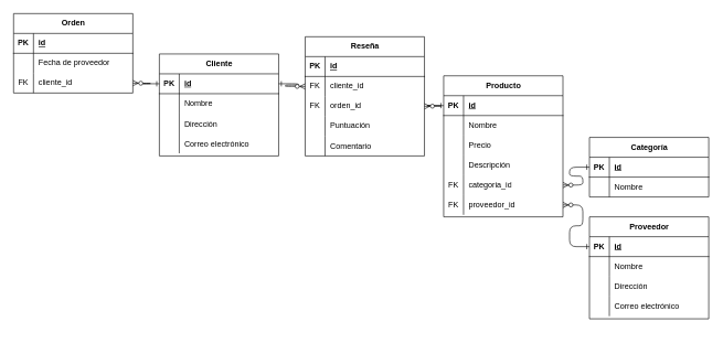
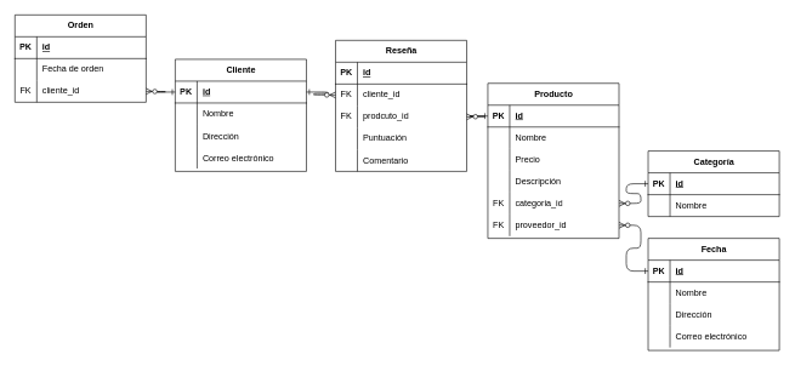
  <mxCell id="0" />
  <mxCell id="1" parent="0" />
  <mxCell id="2" value="" style="edgeStyle=entityRelationEdgeStyle;endArrow=ERzeroToMany;startArrow=ERone;endFill=1;startFill=0;exitX=0;exitY=0.5;exitDx=0;exitDy=0;entryX=1;entryY=0.5;entryDx=0;entryDy=0;" edge="1" parent="1" source="14" target="10"><mxGeometry width="100" height="100" relative="1" as="geometry"><mxPoint x="116" y="191" as="sourcePoint" /><mxPoint x="116" y="381" as="targetPoint" /><Array as="points"><mxPoint x="229" y="126" /><mxPoint x="218" y="125" /></Array></mxGeometry></mxCell>
  <mxCell id="3" value="Orden" style="shape=table;startSize=30;container=1;collapsible=1;childLayout=tableLayout;fixedRows=1;rowLines=0;fontStyle=1;align=center;resizeLast=1;html=1;" vertex="1" parent="1"><mxGeometry x="20" y="20" width="180" height="120" as="geometry" /></mxCell>
  <mxCell id="4" value="" style="shape=tableRow;horizontal=0;startSize=0;swimlaneHead=0;swimlaneBody=0;fillColor=none;collapsible=0;dropTarget=0;points=[[0,0.5],[1,0.5]];portConstraint=eastwest;top=0;left=0;right=0;bottom=1;" vertex="1" parent="3"><mxGeometry y="30" width="180" height="30" as="geometry" /></mxCell>
  <mxCell id="5" value="PK" style="shape=partialRectangle;connectable=0;fillColor=none;top=0;left=0;bottom=0;right=0;fontStyle=1;overflow=hidden;whiteSpace=wrap;html=1;" vertex="1" parent="4"><mxGeometry width="30" height="30" as="geometry"><mxRectangle width="30" height="30" as="alternateBounds" /></mxGeometry></mxCell>
  <mxCell id="6" value="id" style="shape=partialRectangle;connectable=0;fillColor=none;top=0;left=0;bottom=0;right=0;align=left;spacingLeft=6;fontStyle=5;overflow=hidden;whiteSpace=wrap;html=1;" vertex="1" parent="4"><mxGeometry x="30" width="150" height="30" as="geometry"><mxRectangle width="150" height="30" as="alternateBounds" /></mxGeometry></mxCell>
  <mxCell id="7" value="" style="shape=tableRow;horizontal=0;startSize=0;swimlaneHead=0;swimlaneBody=0;fillColor=none;collapsible=0;dropTarget=0;points=[[0,0.5],[1,0.5]];portConstraint=eastwest;top=0;left=0;right=0;bottom=0;" vertex="1" parent="3"><mxGeometry y="60" width="180" height="30" as="geometry" /></mxCell>
  <mxCell id="8" value="" style="shape=partialRectangle;connectable=0;fillColor=none;top=0;left=0;bottom=0;right=0;editable=1;overflow=hidden;whiteSpace=wrap;html=1;" vertex="1" parent="7"><mxGeometry width="30" height="30" as="geometry"><mxRectangle width="30" height="30" as="alternateBounds" /></mxGeometry></mxCell>
- <mxCell id="9" value="Fecha de proveedor" style="shape=partialRectangle;connectable=0;fillColor=none;top=0;left=0;bottom=0;right=0;align=left;spacingLeft=6;overflow=hidden;whiteSpace=wrap;html=1;" vertex="1" parent="7"><mxGeometry x="30" width="150" height="30" as="geometry"><mxRectangle width="150" height="30" as="alternateBounds" /></mxGeometry></mxCell>
+ <mxCell id="9" value="Fecha de orden" style="shape=partialRectangle;connectable=0;fillColor=none;top=0;left=0;bottom=0;right=0;align=left;spacingLeft=6;overflow=hidden;whiteSpace=wrap;html=1;" vertex="1" parent="7"><mxGeometry x="30" width="150" height="30" as="geometry"><mxRectangle width="150" height="30" as="alternateBounds" /></mxGeometry></mxCell>
  <mxCell id="10" value="" style="shape=tableRow;horizontal=0;startSize=0;swimlaneHead=0;swimlaneBody=0;fillColor=none;collapsible=0;dropTarget=0;points=[[0,0.5],[1,0.5]];portConstraint=eastwest;top=0;left=0;right=0;bottom=0;" vertex="1" parent="3"><mxGeometry y="90" width="180" height="30" as="geometry" /></mxCell>
  <mxCell id="11" value="FK" style="shape=partialRectangle;connectable=0;fillColor=none;top=0;left=0;bottom=0;right=0;fontStyle=0;overflow=hidden;whiteSpace=wrap;html=1;" vertex="1" parent="10"><mxGeometry width="30" height="30" as="geometry"><mxRectangle width="30" height="30" as="alternateBounds" /></mxGeometry></mxCell>
  <mxCell id="12" value="cliente_id" style="shape=partialRectangle;connectable=0;fillColor=none;top=0;left=0;bottom=0;right=0;align=left;spacingLeft=6;fontStyle=0;overflow=hidden;whiteSpace=wrap;html=1;" vertex="1" parent="10"><mxGeometry x="30" width="150" height="30" as="geometry"><mxRectangle width="150" height="30" as="alternateBounds" /></mxGeometry></mxCell>
  <mxCell id="13" value="Cliente" style="shape=table;startSize=30;container=1;collapsible=1;childLayout=tableLayout;fixedRows=1;rowLines=0;fontStyle=1;align=center;resizeLast=1;html=1;" vertex="1" parent="1"><mxGeometry x="240" y="81" width="180" height="154" as="geometry" /></mxCell>
  <mxCell id="14" value="" style="shape=tableRow;horizontal=0;startSize=0;swimlaneHead=0;swimlaneBody=0;fillColor=none;collapsible=0;dropTarget=0;points=[[0,0.5],[1,0.5]];portConstraint=eastwest;top=0;left=0;right=0;bottom=1;" vertex="1" parent="13"><mxGeometry y="30" width="180" height="30" as="geometry" /></mxCell>
  <mxCell id="15" value="PK" style="shape=partialRectangle;connectable=0;fillColor=none;top=0;left=0;bottom=0;right=0;fontStyle=1;overflow=hidden;whiteSpace=wrap;html=1;" vertex="1" parent="14"><mxGeometry width="30" height="30" as="geometry"><mxRectangle width="30" height="30" as="alternateBounds" /></mxGeometry></mxCell>
  <mxCell id="16" value="id" style="shape=partialRectangle;connectable=0;fillColor=none;top=0;left=0;bottom=0;right=0;align=left;spacingLeft=6;fontStyle=5;overflow=hidden;whiteSpace=wrap;html=1;" vertex="1" parent="14"><mxGeometry x="30" width="150" height="30" as="geometry"><mxRectangle width="150" height="30" as="alternateBounds" /></mxGeometry></mxCell>
  <mxCell id="17" value="" style="shape=tableRow;horizontal=0;startSize=0;swimlaneHead=0;swimlaneBody=0;fillColor=none;collapsible=0;dropTarget=0;points=[[0,0.5],[1,0.5]];portConstraint=eastwest;top=0;left=0;right=0;bottom=0;" vertex="1" parent="13"><mxGeometry y="60" width="180" height="30" as="geometry" /></mxCell>
  <mxCell id="18" value="" style="shape=partialRectangle;connectable=0;fillColor=none;top=0;left=0;bottom=0;right=0;editable=1;overflow=hidden;whiteSpace=wrap;html=1;" vertex="1" parent="17"><mxGeometry width="30" height="30" as="geometry"><mxRectangle width="30" height="30" as="alternateBounds" /></mxGeometry></mxCell>
  <mxCell id="19" value="Nombre" style="shape=partialRectangle;connectable=0;fillColor=none;top=0;left=0;bottom=0;right=0;align=left;spacingLeft=6;overflow=hidden;whiteSpace=wrap;html=1;" vertex="1" parent="17"><mxGeometry x="30" width="150" height="30" as="geometry"><mxRectangle width="150" height="30" as="alternateBounds" /></mxGeometry></mxCell>
  <mxCell id="20" value="" style="shape=tableRow;horizontal=0;startSize=0;swimlaneHead=0;swimlaneBody=0;fillColor=none;collapsible=0;dropTarget=0;points=[[0,0.5],[1,0.5]];portConstraint=eastwest;top=0;left=0;right=0;bottom=0;" vertex="1" parent="13"><mxGeometry y="90" width="180" height="30" as="geometry" /></mxCell>
  <mxCell id="21" value="" style="shape=partialRectangle;connectable=0;fillColor=none;top=0;left=0;bottom=0;right=0;editable=1;overflow=hidden;" vertex="1" parent="20"><mxGeometry width="30" height="30" as="geometry"><mxRectangle width="30" height="30" as="alternateBounds" /></mxGeometry></mxCell>
  <mxCell id="22" value="Dirección" style="shape=partialRectangle;connectable=0;fillColor=none;top=0;left=0;bottom=0;right=0;align=left;spacingLeft=6;overflow=hidden;" vertex="1" parent="20"><mxGeometry x="30" width="150" height="30" as="geometry"><mxRectangle width="150" height="30" as="alternateBounds" /></mxGeometry></mxCell>
  <mxCell id="23" value="" style="shape=tableRow;horizontal=0;startSize=0;swimlaneHead=0;swimlaneBody=0;fillColor=none;collapsible=0;dropTarget=0;points=[[0,0.5],[1,0.5]];portConstraint=eastwest;top=0;left=0;right=0;bottom=0;" vertex="1" parent="13"><mxGeometry y="120" width="180" height="30" as="geometry" /></mxCell>
  <mxCell id="24" value="" style="shape=partialRectangle;connectable=0;fillColor=none;top=0;left=0;bottom=0;right=0;editable=1;overflow=hidden;" vertex="1" parent="23"><mxGeometry width="30" height="30" as="geometry"><mxRectangle width="30" height="30" as="alternateBounds" /></mxGeometry></mxCell>
  <mxCell id="25" value="Correo electrónico" style="shape=partialRectangle;connectable=0;fillColor=none;top=0;left=0;bottom=0;right=0;align=left;spacingLeft=6;overflow=hidden;" vertex="1" parent="23"><mxGeometry x="30" width="150" height="30" as="geometry"><mxRectangle width="150" height="30" as="alternateBounds" /></mxGeometry></mxCell>
  <mxCell id="26" value="Reseña" style="shape=table;startSize=30;container=1;collapsible=1;childLayout=tableLayout;fixedRows=1;rowLines=0;fontStyle=1;align=center;resizeLast=1;html=1;" vertex="1" parent="1"><mxGeometry x="460" y="55" width="180" height="180" as="geometry" /></mxCell>
  <mxCell id="27" value="" style="shape=tableRow;horizontal=0;startSize=0;swimlaneHead=0;swimlaneBody=0;fillColor=none;collapsible=0;dropTarget=0;points=[[0,0.5],[1,0.5]];portConstraint=eastwest;top=0;left=0;right=0;bottom=1;" vertex="1" parent="26"><mxGeometry y="30" width="180" height="30" as="geometry" /></mxCell>
  <mxCell id="28" value="PK" style="shape=partialRectangle;connectable=0;fillColor=none;top=0;left=0;bottom=0;right=0;fontStyle=1;overflow=hidden;whiteSpace=wrap;html=1;" vertex="1" parent="27"><mxGeometry width="30" height="30" as="geometry"><mxRectangle width="30" height="30" as="alternateBounds" /></mxGeometry></mxCell>
  <mxCell id="29" value="id" style="shape=partialRectangle;connectable=0;fillColor=none;top=0;left=0;bottom=0;right=0;align=left;spacingLeft=6;fontStyle=5;overflow=hidden;whiteSpace=wrap;html=1;" vertex="1" parent="27"><mxGeometry x="30" width="150" height="30" as="geometry"><mxRectangle width="150" height="30" as="alternateBounds" /></mxGeometry></mxCell>
  <mxCell id="30" value="" style="shape=tableRow;horizontal=0;startSize=0;swimlaneHead=0;swimlaneBody=0;fillColor=none;collapsible=0;dropTarget=0;points=[[0,0.5],[1,0.5]];portConstraint=eastwest;top=0;left=0;right=0;bottom=0;" vertex="1" parent="26"><mxGeometry y="60" width="180" height="30" as="geometry" /></mxCell>
  <mxCell id="31" value="FK" style="shape=partialRectangle;connectable=0;fillColor=none;top=0;left=0;bottom=0;right=0;fontStyle=0;overflow=hidden;whiteSpace=wrap;html=1;" vertex="1" parent="30"><mxGeometry width="30" height="30" as="geometry"><mxRectangle width="30" height="30" as="alternateBounds" /></mxGeometry></mxCell>
  <mxCell id="32" value="cliente_id" style="shape=partialRectangle;connectable=0;fillColor=none;top=0;left=0;bottom=0;right=0;align=left;spacingLeft=6;fontStyle=0;overflow=hidden;whiteSpace=wrap;html=1;" vertex="1" parent="30"><mxGeometry x="30" width="150" height="30" as="geometry"><mxRectangle width="150" height="30" as="alternateBounds" /></mxGeometry></mxCell>
  <mxCell id="33" value="" style="shape=tableRow;horizontal=0;startSize=0;swimlaneHead=0;swimlaneBody=0;fillColor=none;collapsible=0;dropTarget=0;points=[[0,0.5],[1,0.5]];portConstraint=eastwest;top=0;left=0;right=0;bottom=0;" vertex="1" parent="26"><mxGeometry y="90" width="180" height="30" as="geometry" /></mxCell>
  <mxCell id="34" value="FK" style="shape=partialRectangle;connectable=0;fillColor=none;top=0;left=0;bottom=0;right=0;fontStyle=0;overflow=hidden;whiteSpace=wrap;html=1;" vertex="1" parent="33"><mxGeometry width="30" height="30" as="geometry"><mxRectangle width="30" height="30" as="alternateBounds" /></mxGeometry></mxCell>
- <mxCell id="35" value="orden_id" style="shape=partialRectangle;connectable=0;fillColor=none;top=0;left=0;bottom=0;right=0;align=left;spacingLeft=6;fontStyle=0;overflow=hidden;whiteSpace=wrap;html=1;" vertex="1" parent="33"><mxGeometry x="30" width="150" height="30" as="geometry"><mxRectangle width="150" height="30" as="alternateBounds" /></mxGeometry></mxCell>
+ <mxCell id="35" value="prodcuto_id" style="shape=partialRectangle;connectable=0;fillColor=none;top=0;left=0;bottom=0;right=0;align=left;spacingLeft=6;fontStyle=0;overflow=hidden;whiteSpace=wrap;html=1;" vertex="1" parent="33"><mxGeometry x="30" width="150" height="30" as="geometry"><mxRectangle width="150" height="30" as="alternateBounds" /></mxGeometry></mxCell>
  <mxCell id="36" value="" style="shape=tableRow;horizontal=0;startSize=0;swimlaneHead=0;swimlaneBody=0;fillColor=none;collapsible=0;dropTarget=0;points=[[0,0.5],[1,0.5]];portConstraint=eastwest;top=0;left=0;right=0;bottom=0;" vertex="1" parent="26"><mxGeometry y="120" width="180" height="30" as="geometry" /></mxCell>
  <mxCell id="37" value="" style="shape=partialRectangle;connectable=0;fillColor=none;top=0;left=0;bottom=0;right=0;editable=1;overflow=hidden;whiteSpace=wrap;html=1;" vertex="1" parent="36"><mxGeometry width="30" height="30" as="geometry"><mxRectangle width="30" height="30" as="alternateBounds" /></mxGeometry></mxCell>
  <mxCell id="38" value="Puntuación" style="shape=partialRectangle;connectable=0;fillColor=none;top=0;left=0;bottom=0;right=0;align=left;spacingLeft=6;overflow=hidden;whiteSpace=wrap;html=1;" vertex="1" parent="36"><mxGeometry x="30" width="150" height="30" as="geometry"><mxRectangle width="150" height="30" as="alternateBounds" /></mxGeometry></mxCell>
  <mxCell id="39" value="" style="shape=tableRow;horizontal=0;startSize=0;swimlaneHead=0;swimlaneBody=0;fillColor=none;collapsible=0;dropTarget=0;points=[[0,0.5],[1,0.5]];portConstraint=eastwest;top=0;left=0;right=0;bottom=0;" vertex="1" parent="26"><mxGeometry y="150" width="180" height="30" as="geometry" /></mxCell>
  <mxCell id="40" value="" style="shape=partialRectangle;connectable=0;fillColor=none;top=0;left=0;bottom=0;right=0;editable=1;overflow=hidden;" vertex="1" parent="39"><mxGeometry width="30" height="30" as="geometry"><mxRectangle width="30" height="30" as="alternateBounds" /></mxGeometry></mxCell>
  <mxCell id="41" value="Comentario" style="shape=partialRectangle;connectable=0;fillColor=none;top=0;left=0;bottom=0;right=0;align=left;spacingLeft=6;overflow=hidden;" vertex="1" parent="39"><mxGeometry x="30" width="150" height="30" as="geometry"><mxRectangle width="150" height="30" as="alternateBounds" /></mxGeometry></mxCell>
  <mxCell id="42" value="" style="edgeStyle=entityRelationEdgeStyle;endArrow=ERzeroToMany;startArrow=ERone;endFill=1;startFill=0;exitX=1;exitY=0.5;exitDx=0;exitDy=0;entryX=0;entryY=0.5;entryDx=0;entryDy=0;" edge="1" parent="1" source="14" target="30"><mxGeometry width="100" height="100" relative="1" as="geometry"><mxPoint x="574" y="230" as="sourcePoint" /><mxPoint x="512" y="235" as="targetPoint" /><Array as="points"><mxPoint x="541" y="230" /><mxPoint x="530" y="229" /><mxPoint x="662" y="251" /></Array></mxGeometry></mxCell>
  <mxCell id="43" value="Producto" style="shape=table;startSize=30;container=1;collapsible=1;childLayout=tableLayout;fixedRows=1;rowLines=0;fontStyle=1;align=center;resizeLast=1;html=1;" vertex="1" parent="1"><mxGeometry x="669" y="114" width="180" height="213" as="geometry" /></mxCell>
  <mxCell id="44" value="" style="shape=tableRow;horizontal=0;startSize=0;swimlaneHead=0;swimlaneBody=0;fillColor=none;collapsible=0;dropTarget=0;points=[[0,0.5],[1,0.5]];portConstraint=eastwest;top=0;left=0;right=0;bottom=1;" vertex="1" parent="43"><mxGeometry y="30" width="180" height="30" as="geometry" /></mxCell>
  <mxCell id="45" value="PK" style="shape=partialRectangle;connectable=0;fillColor=none;top=0;left=0;bottom=0;right=0;fontStyle=1;overflow=hidden;whiteSpace=wrap;html=1;" vertex="1" parent="44"><mxGeometry width="30" height="30" as="geometry"><mxRectangle width="30" height="30" as="alternateBounds" /></mxGeometry></mxCell>
  <mxCell id="46" value="id" style="shape=partialRectangle;connectable=0;fillColor=none;top=0;left=0;bottom=0;right=0;align=left;spacingLeft=6;fontStyle=5;overflow=hidden;whiteSpace=wrap;html=1;" vertex="1" parent="44"><mxGeometry x="30" width="150" height="30" as="geometry"><mxRectangle width="150" height="30" as="alternateBounds" /></mxGeometry></mxCell>
  <mxCell id="47" value="" style="shape=tableRow;horizontal=0;startSize=0;swimlaneHead=0;swimlaneBody=0;fillColor=none;collapsible=0;dropTarget=0;points=[[0,0.5],[1,0.5]];portConstraint=eastwest;top=0;left=0;right=0;bottom=0;" vertex="1" parent="43"><mxGeometry y="60" width="180" height="30" as="geometry" /></mxCell>
  <mxCell id="48" value="" style="shape=partialRectangle;connectable=0;fillColor=none;top=0;left=0;bottom=0;right=0;editable=1;overflow=hidden;whiteSpace=wrap;html=1;" vertex="1" parent="47"><mxGeometry width="30" height="30" as="geometry"><mxRectangle width="30" height="30" as="alternateBounds" /></mxGeometry></mxCell>
  <mxCell id="49" value="Nombre" style="shape=partialRectangle;connectable=0;fillColor=none;top=0;left=0;bottom=0;right=0;align=left;spacingLeft=6;overflow=hidden;whiteSpace=wrap;html=1;" vertex="1" parent="47"><mxGeometry x="30" width="150" height="30" as="geometry"><mxRectangle width="150" height="30" as="alternateBounds" /></mxGeometry></mxCell>
  <mxCell id="50" value="" style="shape=tableRow;horizontal=0;startSize=0;swimlaneHead=0;swimlaneBody=0;fillColor=none;collapsible=0;dropTarget=0;points=[[0,0.5],[1,0.5]];portConstraint=eastwest;top=0;left=0;right=0;bottom=0;" vertex="1" parent="43"><mxGeometry y="90" width="180" height="30" as="geometry" /></mxCell>
  <mxCell id="51" value="" style="shape=partialRectangle;connectable=0;fillColor=none;top=0;left=0;bottom=0;right=0;editable=1;overflow=hidden;" vertex="1" parent="50"><mxGeometry width="30" height="30" as="geometry"><mxRectangle width="30" height="30" as="alternateBounds" /></mxGeometry></mxCell>
  <mxCell id="52" value="Precio" style="shape=partialRectangle;connectable=0;fillColor=none;top=0;left=0;bottom=0;right=0;align=left;spacingLeft=6;overflow=hidden;" vertex="1" parent="50"><mxGeometry x="30" width="150" height="30" as="geometry"><mxRectangle width="150" height="30" as="alternateBounds" /></mxGeometry></mxCell>
  <mxCell id="53" value="" style="shape=tableRow;horizontal=0;startSize=0;swimlaneHead=0;swimlaneBody=0;fillColor=none;collapsible=0;dropTarget=0;points=[[0,0.5],[1,0.5]];portConstraint=eastwest;top=0;left=0;right=0;bottom=0;" vertex="1" parent="43"><mxGeometry y="120" width="180" height="30" as="geometry" /></mxCell>
  <mxCell id="54" value="" style="shape=partialRectangle;connectable=0;fillColor=none;top=0;left=0;bottom=0;right=0;editable=1;overflow=hidden;" vertex="1" parent="53"><mxGeometry width="30" height="30" as="geometry"><mxRectangle width="30" height="30" as="alternateBounds" /></mxGeometry></mxCell>
  <mxCell id="55" value="Descripción" style="shape=partialRectangle;connectable=0;fillColor=none;top=0;left=0;bottom=0;right=0;align=left;spacingLeft=6;overflow=hidden;" vertex="1" parent="53"><mxGeometry x="30" width="150" height="30" as="geometry"><mxRectangle width="150" height="30" as="alternateBounds" /></mxGeometry></mxCell>
  <mxCell id="56" value="" style="shape=tableRow;horizontal=0;startSize=0;swimlaneHead=0;swimlaneBody=0;fillColor=none;collapsible=0;dropTarget=0;points=[[0,0.5],[1,0.5]];portConstraint=eastwest;top=0;left=0;right=0;bottom=0;" vertex="1" parent="43"><mxGeometry y="150" width="180" height="30" as="geometry" /></mxCell>
  <mxCell id="57" value="FK" style="shape=partialRectangle;connectable=0;fillColor=none;top=0;left=0;bottom=0;right=0;fontStyle=0;overflow=hidden;whiteSpace=wrap;html=1;" vertex="1" parent="56"><mxGeometry width="30" height="30" as="geometry"><mxRectangle width="30" height="30" as="alternateBounds" /></mxGeometry></mxCell>
  <mxCell id="58" value="categoria_id" style="shape=partialRectangle;connectable=0;fillColor=none;top=0;left=0;bottom=0;right=0;align=left;spacingLeft=6;fontStyle=0;overflow=hidden;whiteSpace=wrap;html=1;" vertex="1" parent="56"><mxGeometry x="30" width="150" height="30" as="geometry"><mxRectangle width="150" height="30" as="alternateBounds" /></mxGeometry></mxCell>
  <mxCell id="59" value="" style="shape=tableRow;horizontal=0;startSize=0;swimlaneHead=0;swimlaneBody=0;fillColor=none;collapsible=0;dropTarget=0;points=[[0,0.5],[1,0.5]];portConstraint=eastwest;top=0;left=0;right=0;bottom=0;" vertex="1" parent="43"><mxGeometry y="180" width="180" height="30" as="geometry" /></mxCell>
  <mxCell id="60" value="FK" style="shape=partialRectangle;connectable=0;fillColor=none;top=0;left=0;bottom=0;right=0;fontStyle=0;overflow=hidden;whiteSpace=wrap;html=1;" vertex="1" parent="59"><mxGeometry width="30" height="30" as="geometry"><mxRectangle width="30" height="30" as="alternateBounds" /></mxGeometry></mxCell>
  <mxCell id="61" value="proveedor_id" style="shape=partialRectangle;connectable=0;fillColor=none;top=0;left=0;bottom=0;right=0;align=left;spacingLeft=6;fontStyle=0;overflow=hidden;whiteSpace=wrap;html=1;" vertex="1" parent="59"><mxGeometry x="30" width="150" height="30" as="geometry"><mxRectangle width="150" height="30" as="alternateBounds" /></mxGeometry></mxCell>
  <mxCell id="62" value="" style="edgeStyle=entityRelationEdgeStyle;endArrow=ERzeroToMany;startArrow=ERone;endFill=1;startFill=0;exitX=0;exitY=0.5;exitDx=0;exitDy=0;entryX=1;entryY=0.5;entryDx=0;entryDy=0;" edge="1" parent="1" source="44" target="33"><mxGeometry width="100" height="100" relative="1" as="geometry"><mxPoint x="596" y="346" as="sourcePoint" /><mxPoint x="556" y="345" as="targetPoint" /><Array as="points"><mxPoint x="585" y="346" /><mxPoint x="574" y="345" /></Array></mxGeometry></mxCell>
  <mxCell id="63" value="Categoría" style="shape=table;startSize=30;container=1;collapsible=1;childLayout=tableLayout;fixedRows=1;rowLines=0;fontStyle=1;align=center;resizeLast=1;html=1;" vertex="1" parent="1"><mxGeometry x="889" y="207" width="180" height="90" as="geometry" /></mxCell>
  <mxCell id="64" value="" style="shape=tableRow;horizontal=0;startSize=0;swimlaneHead=0;swimlaneBody=0;fillColor=none;collapsible=0;dropTarget=0;points=[[0,0.5],[1,0.5]];portConstraint=eastwest;top=0;left=0;right=0;bottom=1;" vertex="1" parent="63"><mxGeometry y="30" width="180" height="30" as="geometry" /></mxCell>
  <mxCell id="65" value="PK" style="shape=partialRectangle;connectable=0;fillColor=none;top=0;left=0;bottom=0;right=0;fontStyle=1;overflow=hidden;whiteSpace=wrap;html=1;" vertex="1" parent="64"><mxGeometry width="30" height="30" as="geometry"><mxRectangle width="30" height="30" as="alternateBounds" /></mxGeometry></mxCell>
  <mxCell id="66" value="id" style="shape=partialRectangle;connectable=0;fillColor=none;top=0;left=0;bottom=0;right=0;align=left;spacingLeft=6;fontStyle=5;overflow=hidden;whiteSpace=wrap;html=1;" vertex="1" parent="64"><mxGeometry x="30" width="150" height="30" as="geometry"><mxRectangle width="150" height="30" as="alternateBounds" /></mxGeometry></mxCell>
  <mxCell id="67" value="" style="shape=tableRow;horizontal=0;startSize=0;swimlaneHead=0;swimlaneBody=0;fillColor=none;collapsible=0;dropTarget=0;points=[[0,0.5],[1,0.5]];portConstraint=eastwest;top=0;left=0;right=0;bottom=0;" vertex="1" parent="63"><mxGeometry y="60" width="180" height="30" as="geometry" /></mxCell>
  <mxCell id="68" value="" style="shape=partialRectangle;connectable=0;fillColor=none;top=0;left=0;bottom=0;right=0;editable=1;overflow=hidden;whiteSpace=wrap;html=1;" vertex="1" parent="67"><mxGeometry width="30" height="30" as="geometry"><mxRectangle width="30" height="30" as="alternateBounds" /></mxGeometry></mxCell>
  <mxCell id="69" value="Nombre" style="shape=partialRectangle;connectable=0;fillColor=none;top=0;left=0;bottom=0;right=0;align=left;spacingLeft=6;overflow=hidden;whiteSpace=wrap;html=1;" vertex="1" parent="67"><mxGeometry x="30" width="150" height="30" as="geometry"><mxRectangle width="150" height="30" as="alternateBounds" /></mxGeometry></mxCell>
- <mxCell id="70" value="Proveedor" style="shape=table;startSize=30;container=1;collapsible=1;childLayout=tableLayout;fixedRows=1;rowLines=0;fontStyle=1;align=center;resizeLast=1;html=1;" vertex="1" parent="1"><mxGeometry x="889" y="327" width="180" height="154" as="geometry" /></mxCell>
+ <mxCell id="70" value="Fecha" style="shape=table;startSize=30;container=1;collapsible=1;childLayout=tableLayout;fixedRows=1;rowLines=0;fontStyle=1;align=center;resizeLast=1;html=1;" vertex="1" parent="1"><mxGeometry x="889" y="327" width="180" height="154" as="geometry" /></mxCell>
  <mxCell id="71" value="" style="shape=tableRow;horizontal=0;startSize=0;swimlaneHead=0;swimlaneBody=0;fillColor=none;collapsible=0;dropTarget=0;points=[[0,0.5],[1,0.5]];portConstraint=eastwest;top=0;left=0;right=0;bottom=1;" vertex="1" parent="70"><mxGeometry y="30" width="180" height="30" as="geometry" /></mxCell>
  <mxCell id="72" value="PK" style="shape=partialRectangle;connectable=0;fillColor=none;top=0;left=0;bottom=0;right=0;fontStyle=1;overflow=hidden;whiteSpace=wrap;html=1;" vertex="1" parent="71"><mxGeometry width="30" height="30" as="geometry"><mxRectangle width="30" height="30" as="alternateBounds" /></mxGeometry></mxCell>
  <mxCell id="73" value="id" style="shape=partialRectangle;connectable=0;fillColor=none;top=0;left=0;bottom=0;right=0;align=left;spacingLeft=6;fontStyle=5;overflow=hidden;whiteSpace=wrap;html=1;" vertex="1" parent="71"><mxGeometry x="30" width="150" height="30" as="geometry"><mxRectangle width="150" height="30" as="alternateBounds" /></mxGeometry></mxCell>
  <mxCell id="74" value="" style="shape=tableRow;horizontal=0;startSize=0;swimlaneHead=0;swimlaneBody=0;fillColor=none;collapsible=0;dropTarget=0;points=[[0,0.5],[1,0.5]];portConstraint=eastwest;top=0;left=0;right=0;bottom=0;" vertex="1" parent="70"><mxGeometry y="60" width="180" height="30" as="geometry" /></mxCell>
  <mxCell id="75" value="" style="shape=partialRectangle;connectable=0;fillColor=none;top=0;left=0;bottom=0;right=0;editable=1;overflow=hidden;whiteSpace=wrap;html=1;" vertex="1" parent="74"><mxGeometry width="30" height="30" as="geometry"><mxRectangle width="30" height="30" as="alternateBounds" /></mxGeometry></mxCell>
  <mxCell id="76" value="Nombre" style="shape=partialRectangle;connectable=0;fillColor=none;top=0;left=0;bottom=0;right=0;align=left;spacingLeft=6;overflow=hidden;whiteSpace=wrap;html=1;" vertex="1" parent="74"><mxGeometry x="30" width="150" height="30" as="geometry"><mxRectangle width="150" height="30" as="alternateBounds" /></mxGeometry></mxCell>
  <mxCell id="77" value="" style="shape=tableRow;horizontal=0;startSize=0;swimlaneHead=0;swimlaneBody=0;fillColor=none;collapsible=0;dropTarget=0;points=[[0,0.5],[1,0.5]];portConstraint=eastwest;top=0;left=0;right=0;bottom=0;" vertex="1" parent="70"><mxGeometry y="90" width="180" height="30" as="geometry" /></mxCell>
  <mxCell id="78" value="" style="shape=partialRectangle;connectable=0;fillColor=none;top=0;left=0;bottom=0;right=0;editable=1;overflow=hidden;" vertex="1" parent="77"><mxGeometry width="30" height="30" as="geometry"><mxRectangle width="30" height="30" as="alternateBounds" /></mxGeometry></mxCell>
  <mxCell id="79" value="Dirección" style="shape=partialRectangle;connectable=0;fillColor=none;top=0;left=0;bottom=0;right=0;align=left;spacingLeft=6;overflow=hidden;" vertex="1" parent="77"><mxGeometry x="30" width="150" height="30" as="geometry"><mxRectangle width="150" height="30" as="alternateBounds" /></mxGeometry></mxCell>
  <mxCell id="80" value="" style="shape=tableRow;horizontal=0;startSize=0;swimlaneHead=0;swimlaneBody=0;fillColor=none;collapsible=0;dropTarget=0;points=[[0,0.5],[1,0.5]];portConstraint=eastwest;top=0;left=0;right=0;bottom=0;" vertex="1" parent="70"><mxGeometry y="120" width="180" height="30" as="geometry" /></mxCell>
  <mxCell id="81" value="" style="shape=partialRectangle;connectable=0;fillColor=none;top=0;left=0;bottom=0;right=0;editable=1;overflow=hidden;" vertex="1" parent="80"><mxGeometry width="30" height="30" as="geometry"><mxRectangle width="30" height="30" as="alternateBounds" /></mxGeometry></mxCell>
  <mxCell id="82" value="Correo electrónico" style="shape=partialRectangle;connectable=0;fillColor=none;top=0;left=0;bottom=0;right=0;align=left;spacingLeft=6;overflow=hidden;" vertex="1" parent="80"><mxGeometry x="30" width="150" height="30" as="geometry"><mxRectangle width="150" height="30" as="alternateBounds" /></mxGeometry></mxCell>
  <mxCell id="83" value="" style="edgeStyle=entityRelationEdgeStyle;endArrow=ERzeroToMany;startArrow=ERone;endFill=1;startFill=0;exitX=0;exitY=0.5;exitDx=0;exitDy=0;entryX=1;entryY=0.5;entryDx=0;entryDy=0;" edge="1" parent="1" source="64" target="56"><mxGeometry width="100" height="100" relative="1" as="geometry"><mxPoint x="680" y="170" as="sourcePoint" /><mxPoint x="651" y="171" as="targetPoint" /><Array as="points"><mxPoint x="596" y="357" /><mxPoint x="585" y="356" /></Array></mxGeometry></mxCell>
  <mxCell id="84" value="" style="edgeStyle=entityRelationEdgeStyle;endArrow=ERzeroToMany;startArrow=ERone;endFill=1;startFill=0;exitX=0;exitY=0.5;exitDx=0;exitDy=0;entryX=1;entryY=0.5;entryDx=0;entryDy=0;" edge="1" parent="1" source="71" target="59"><mxGeometry width="100" height="100" relative="1" as="geometry"><mxPoint x="816" y="390.5" as="sourcePoint" /><mxPoint x="776" y="417.5" as="targetPoint" /><Array as="points"><mxPoint x="523" y="495.5" /><mxPoint x="512" y="494.5" /></Array></mxGeometry></mxCell>
